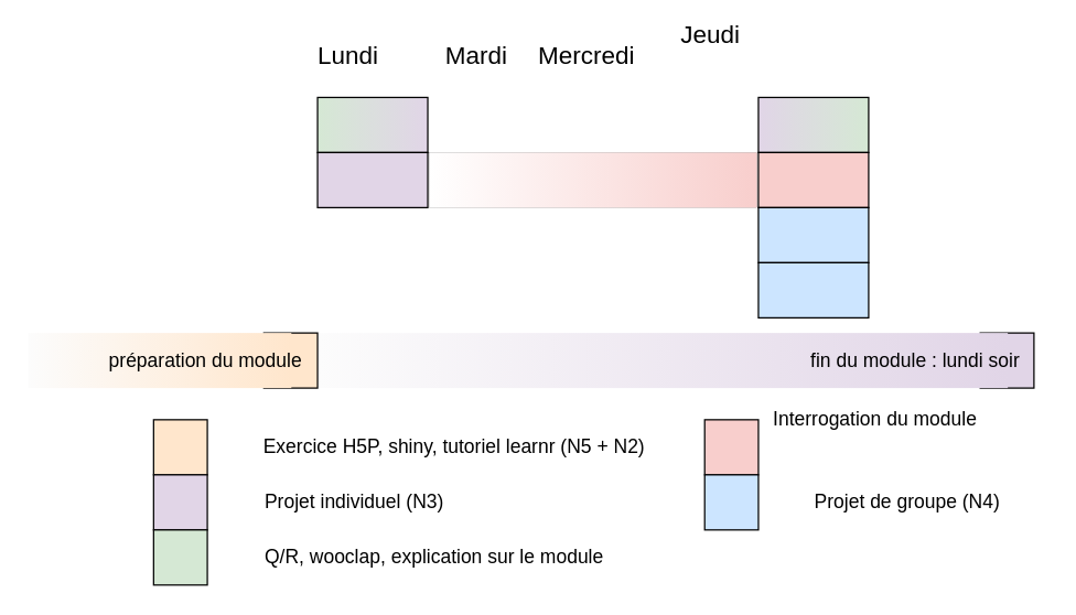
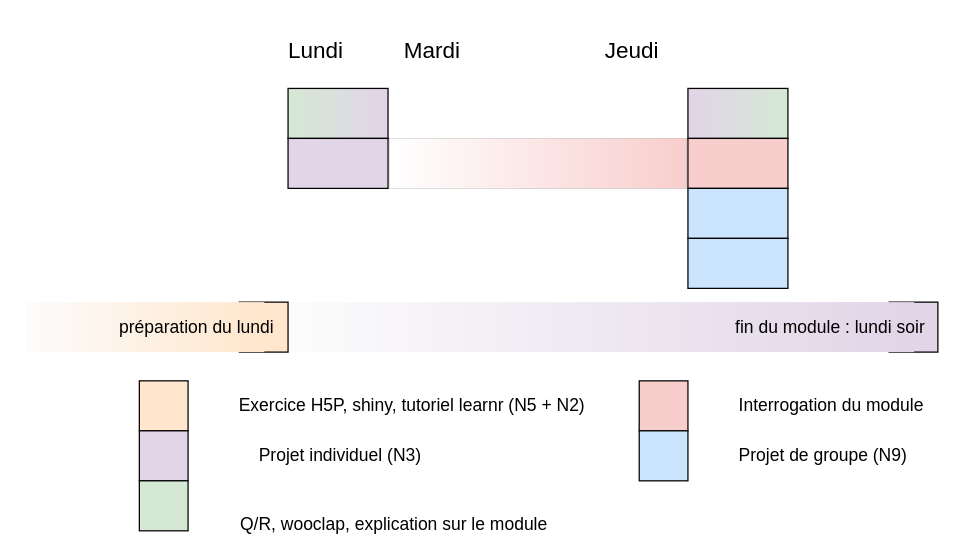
  <mxCell id="0" />
  <mxCell id="1" parent="0" />
  <mxCell id="2" value="" style="rounded=0;whiteSpace=wrap;html=1;fillColor=#FFE6CC;strokeColor=#000000;strokeWidth=1;" parent="1" vertex="1"><mxGeometry x="191" y="241" width="39" height="40" as="geometry" /></mxCell>
  <mxCell id="3" value="" style="rounded=0;whiteSpace=wrap;html=1;fillColor=#ffe6cc;strokeColor=none;gradientColor=#fcfcfc;gradientDirection=west;" parent="1" vertex="1"><mxGeometry x="20" y="241" width="191" height="40" as="geometry" /></mxCell>
  <mxCell id="4" value="&lt;font style=&quot;font-size: 18px;&quot;&gt;Lundi&lt;span style=&quot;white-space: pre;&quot;&gt;&#09;&lt;/span&gt;&lt;/font&gt;" style="text;html=1;align=center;verticalAlign=middle;resizable=0;points=[];autosize=1;strokeColor=none;fillColor=none;" parent="1" vertex="1"><mxGeometry x="220" y="20" width="100" height="40" as="geometry" /></mxCell>
  <mxCell id="5" value="&lt;span style=&quot;font-size: 18px;&quot;&gt;Mardi&lt;/span&gt;" style="text;html=1;align=center;verticalAlign=middle;resizable=0;points=[];autosize=1;strokeColor=none;fillColor=none;" parent="1" vertex="1"><mxGeometry x="310" y="20" width="70" height="40" as="geometry" /></mxCell>
- <mxCell id="6" value="&lt;span style=&quot;font-size: 18px;&quot;&gt;Mercredi&lt;/span&gt;" style="text;html=1;align=center;verticalAlign=middle;resizable=0;points=[];autosize=1;strokeColor=none;fillColor=none;" parent="1" vertex="1"><mxGeometry x="380" y="20" width="90" height="40" as="geometry" /></mxCell>
- <mxCell id="7" value="&lt;span style=&quot;font-size: 18px;&quot;&gt;Jeudi&lt;/span&gt;" style="text;html=1;align=center;verticalAlign=middle;resizable=0;points=[];autosize=1;strokeColor=none;fillColor=none;" parent="1" vertex="1"><mxGeometry x="480" y="5" width="70" height="40" as="geometry" /></mxCell>
+ <mxCell id="7" value="&lt;span style=&quot;font-size: 18px;&quot;&gt;Jeudi&lt;/span&gt;" style="text;html=1;align=center;verticalAlign=middle;resizable=0;points=[];autosize=1;strokeColor=none;fillColor=none;" parent="1" vertex="1"><mxGeometry x="470" y="20" width="70" height="40" as="geometry" /></mxCell>
  <mxCell id="8" value="" style="rounded=0;whiteSpace=wrap;html=1;gradientDirection=west;fillColor=#E1D5E7;strokeColor=#000000;gradientColor=#D5E8D4;strokeWidth=1;" parent="1" vertex="1"><mxGeometry x="230" y="70" width="80" height="40" as="geometry" /></mxCell>
  <mxCell id="9" value="" style="rounded=0;whiteSpace=wrap;html=1;fillColor=#E1D5E7;" parent="1" vertex="1"><mxGeometry x="230" y="110" width="80" height="40" as="geometry" /></mxCell>
  <mxCell id="10" value="" style="rounded=0;whiteSpace=wrap;html=1;fillColor=#E1D5E7;strokeColor=#000000;gradientColor=#D5E8D4;gradientDirection=east;" parent="1" vertex="1"><mxGeometry x="550" y="70" width="80" height="40" as="geometry" /></mxCell>
  <mxCell id="11" value="" style="rounded=0;whiteSpace=wrap;html=1;fillColor=#f8cecc;strokeColor=#000000;" parent="1" vertex="1"><mxGeometry x="550" y="110" width="80" height="40" as="geometry" /></mxCell>
  <mxCell id="12" value="" style="rounded=0;whiteSpace=wrap;html=1;fillColor=#CCE5FF;" parent="1" vertex="1"><mxGeometry x="550" y="150" width="80" height="40" as="geometry" /></mxCell>
  <mxCell id="13" value="" style="rounded=0;whiteSpace=wrap;html=1;fillColor=#CCE5FF;" parent="1" vertex="1"><mxGeometry x="550" y="190" width="80" height="40" as="geometry" /></mxCell>
  <mxCell id="14" value="" style="rounded=0;whiteSpace=wrap;html=1;fillColor=#E1D5E7;strokeColor=#000000;" parent="1" vertex="1"><mxGeometry x="711" y="241" width="39" height="40" as="geometry" /></mxCell>
  <mxCell id="15" value="" style="rounded=0;whiteSpace=wrap;html=1;fillColor=#E1D5E7;strokeColor=none;gradientColor=#fcfcfc;gradientDirection=west;" parent="1" vertex="1"><mxGeometry x="231" y="241" width="500" height="40" as="geometry" /></mxCell>
  <mxCell id="16" value="" style="rounded=0;whiteSpace=wrap;html=1;fillColor=#FFE6CC;strokeColor=#000000;strokeWidth=1;" parent="1" vertex="1"><mxGeometry x="111" y="304" width="39" height="40" as="geometry" /></mxCell>
  <mxCell id="17" value="" style="rounded=0;whiteSpace=wrap;html=1;fillColor=#E1D5E7;strokeColor=#000000;" parent="1" vertex="1"><mxGeometry x="111" y="344" width="39" height="40" as="geometry" /></mxCell>
  <mxCell id="18" value="" style="rounded=0;whiteSpace=wrap;html=1;gradientDirection=west;fillColor=#D5E8D4;strokeColor=#000000;gradientColor=none;strokeWidth=1;" parent="1" vertex="1"><mxGeometry x="111" y="384" width="39" height="40" as="geometry" /></mxCell>
  <mxCell id="19" value="" style="rounded=0;whiteSpace=wrap;html=1;fillColor=#f8cecc;strokeColor=#000000;" parent="1" vertex="1"><mxGeometry x="511" y="304" width="39" height="40" as="geometry" /></mxCell>
  <mxCell id="20" value="" style="rounded=0;whiteSpace=wrap;html=1;fillColor=#CCE5FF;" parent="1" vertex="1"><mxGeometry x="511" y="344" width="39" height="40" as="geometry" /></mxCell>
  <mxCell id="21" value="&lt;font style=&quot;font-size: 14px;&quot;&gt;Exercice H5P, shiny, tutoriel learnr (N5 + N2)&lt;/font&gt;" style="text;html=1;align=left;verticalAlign=middle;resizable=0;points=[];autosize=1;strokeColor=none;fillColor=none;" parent="1" vertex="1"><mxGeometry x="189" y="309" width="300" height="30" as="geometry" /></mxCell>
- <mxCell id="22" value="&lt;font style=&quot;font-size: 14px;&quot;&gt;Projet individuel (N3)&lt;/font&gt;" style="text;html=1;align=left;verticalAlign=middle;resizable=0;points=[];autosize=1;strokeColor=none;fillColor=none;" parent="1" vertex="1"><mxGeometry x="190" y="349" width="150" height="30" as="geometry" /></mxCell>
- <mxCell id="23" value="&lt;font style=&quot;font-size: 14px;&quot;&gt;Q/R, wooclap, explication sur le module&lt;/font&gt;" style="text;html=1;align=left;verticalAlign=middle;resizable=0;points=[];autosize=1;strokeColor=none;fillColor=none;" parent="1" vertex="1"><mxGeometry x="190" y="389" width="270" height="30" as="geometry" /></mxCell>
- <mxCell id="24" value="&lt;span style=&quot;font-size: 14px;&quot;&gt;Interrogation du module&lt;/span&gt;" style="text;html=1;align=left;verticalAlign=middle;resizable=0;points=[];autosize=1;strokeColor=none;fillColor=none;" parent="1" vertex="1"><mxGeometry x="559" y="289" width="170" height="30" as="geometry" /></mxCell>
- <mxCell id="25" value="&lt;span style=&quot;font-size: 14px;&quot;&gt;Projet de groupe (N4)&lt;/span&gt;" style="text;html=1;align=left;verticalAlign=middle;resizable=0;points=[];autosize=1;strokeColor=none;fillColor=none;" parent="1" vertex="1"><mxGeometry x="589" y="349" width="160" height="30" as="geometry" /></mxCell>
+ <mxCell id="22" value="&lt;font style=&quot;font-size: 14px;&quot;&gt;Projet individuel (N3)&lt;/font&gt;" style="text;html=1;align=left;verticalAlign=middle;resizable=0;points=[];autosize=1;strokeColor=none;fillColor=none;" parent="1" vertex="1"><mxGeometry x="205" y="349" width="150" height="30" as="geometry" /></mxCell>
+ <mxCell id="23" value="&lt;font style=&quot;font-size: 14px;&quot;&gt;Q/R, wooclap, explication sur le module&lt;/font&gt;" style="text;html=1;align=left;verticalAlign=middle;resizable=0;points=[];autosize=1;strokeColor=none;fillColor=none;" parent="1" vertex="1"><mxGeometry x="190" y="404" width="270" height="30" as="geometry" /></mxCell>
+ <mxCell id="24" value="&lt;span style=&quot;font-size: 14px;&quot;&gt;Interrogation du module&lt;/span&gt;" style="text;html=1;align=left;verticalAlign=middle;resizable=0;points=[];autosize=1;strokeColor=none;fillColor=none;" parent="1" vertex="1"><mxGeometry x="589" y="309" width="170" height="30" as="geometry" /></mxCell>
+ <mxCell id="25" value="&lt;span style=&quot;font-size: 14px;&quot;&gt;Projet de groupe (N9)&lt;/span&gt;" style="text;html=1;align=left;verticalAlign=middle;resizable=0;points=[];autosize=1;strokeColor=none;fillColor=none;" parent="1" vertex="1"><mxGeometry x="589" y="349" width="160" height="30" as="geometry" /></mxCell>
  <mxCell id="26" value="&lt;font style=&quot;font-size: 14px;&quot;&gt;fin du module : lundi soir&lt;/font&gt;" style="text;html=1;align=right;verticalAlign=middle;resizable=0;points=[];autosize=1;strokeColor=none;fillColor=none;" parent="1" vertex="1"><mxGeometry x="561" y="246" width="180" height="30" as="geometry" /></mxCell>
- <mxCell id="27" value="&lt;font style=&quot;font-size: 14px;&quot;&gt;préparation du module&lt;/font&gt;" style="text;html=1;align=right;verticalAlign=middle;resizable=0;points=[];autosize=1;strokeColor=none;fillColor=none;" parent="1" vertex="1"><mxGeometry x="60" y="246" width="160" height="30" as="geometry" /></mxCell>
+ <mxCell id="27" value="&lt;font style=&quot;font-size: 14px;&quot;&gt;préparation du lundi&lt;/font&gt;" style="text;html=1;align=right;verticalAlign=middle;resizable=0;points=[];autosize=1;strokeColor=none;fillColor=none;" parent="1" vertex="1"><mxGeometry x="60" y="246" width="160" height="30" as="geometry" /></mxCell>
  <mxCell id="28" value="" style="rounded=0;whiteSpace=wrap;html=1;fillColor=#f8cecc;strokeColor=#000000;gradientColor=#FFFFFF;gradientDirection=west;strokeWidth=0;" parent="1" vertex="1"><mxGeometry x="311" y="110" width="238" height="40" as="geometry" /></mxCell>
